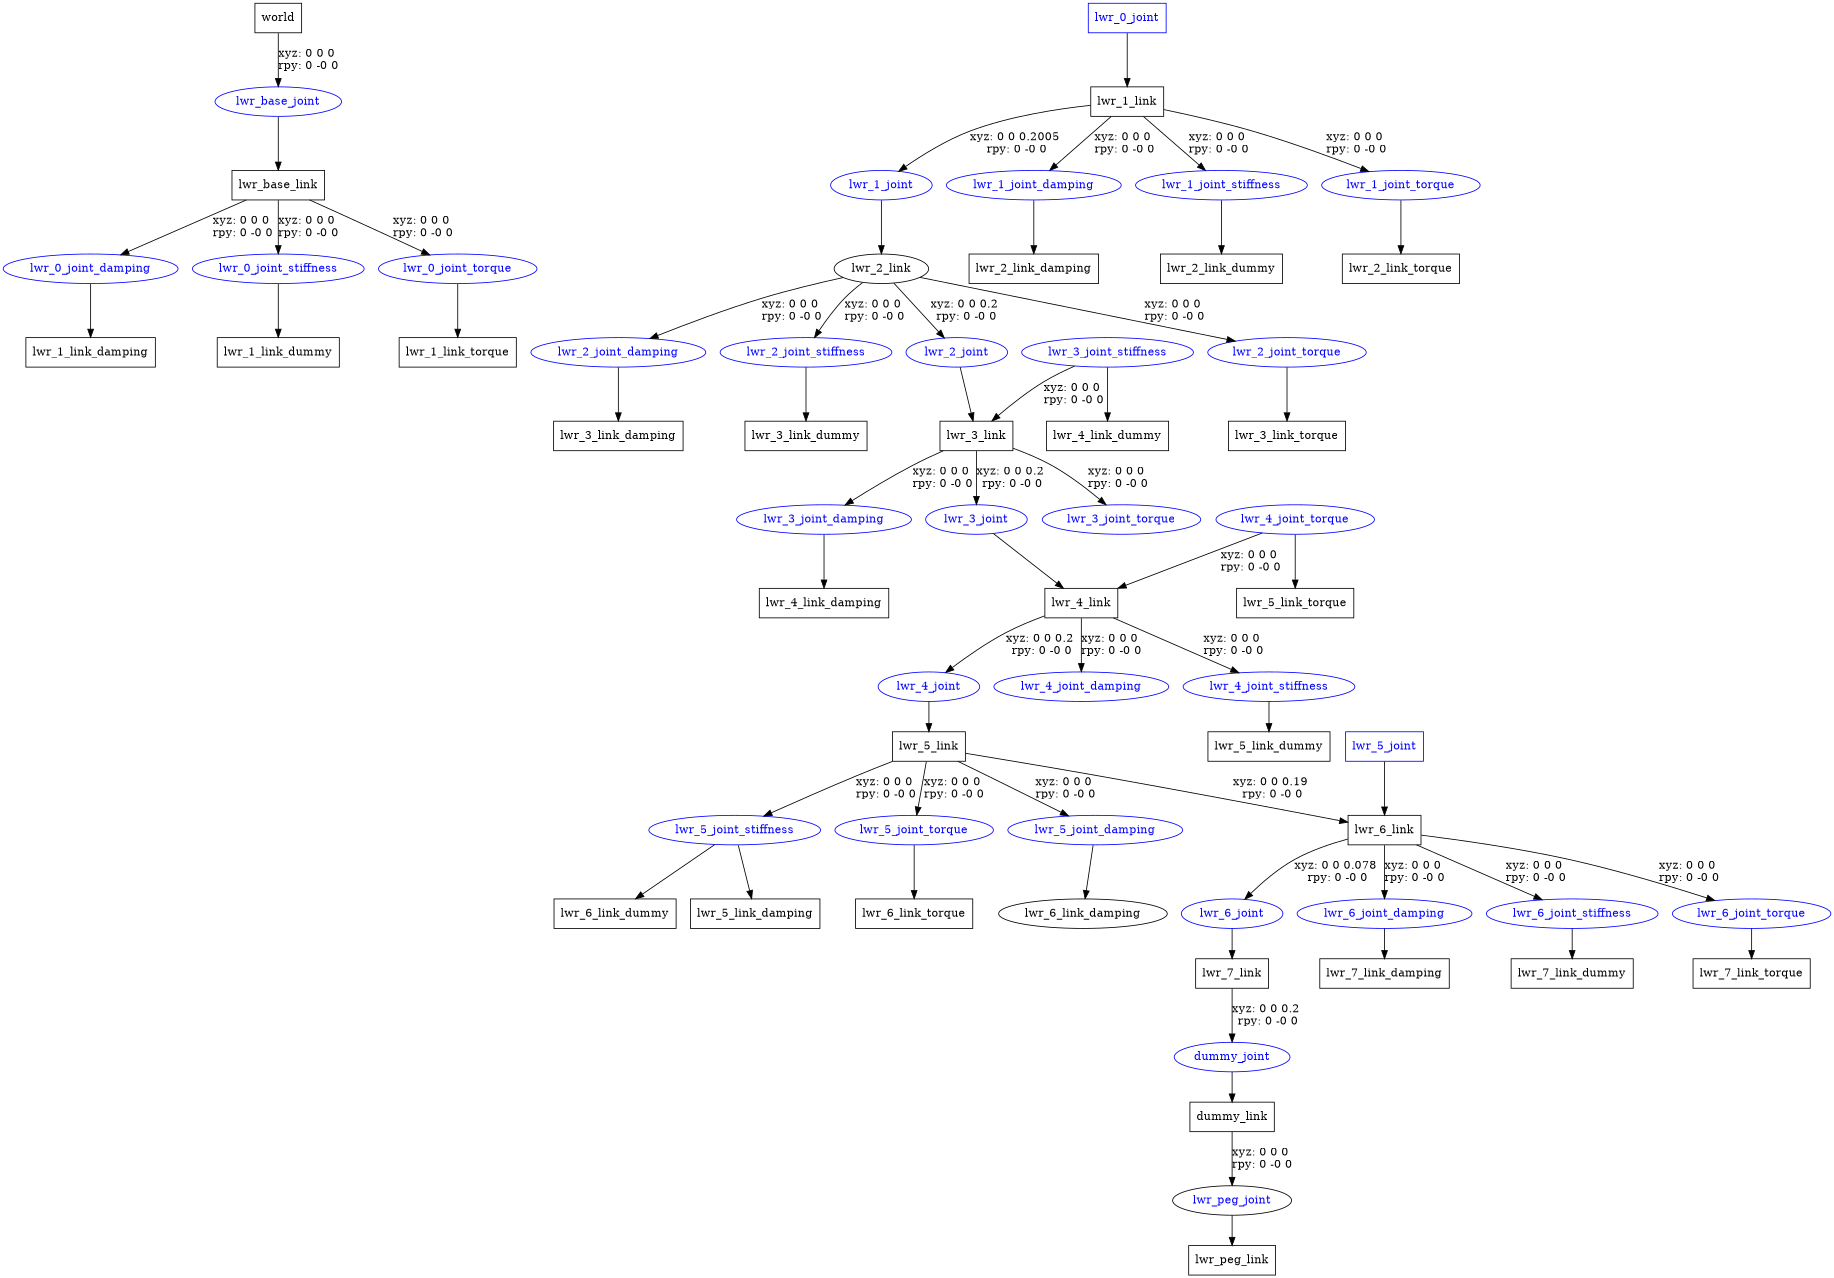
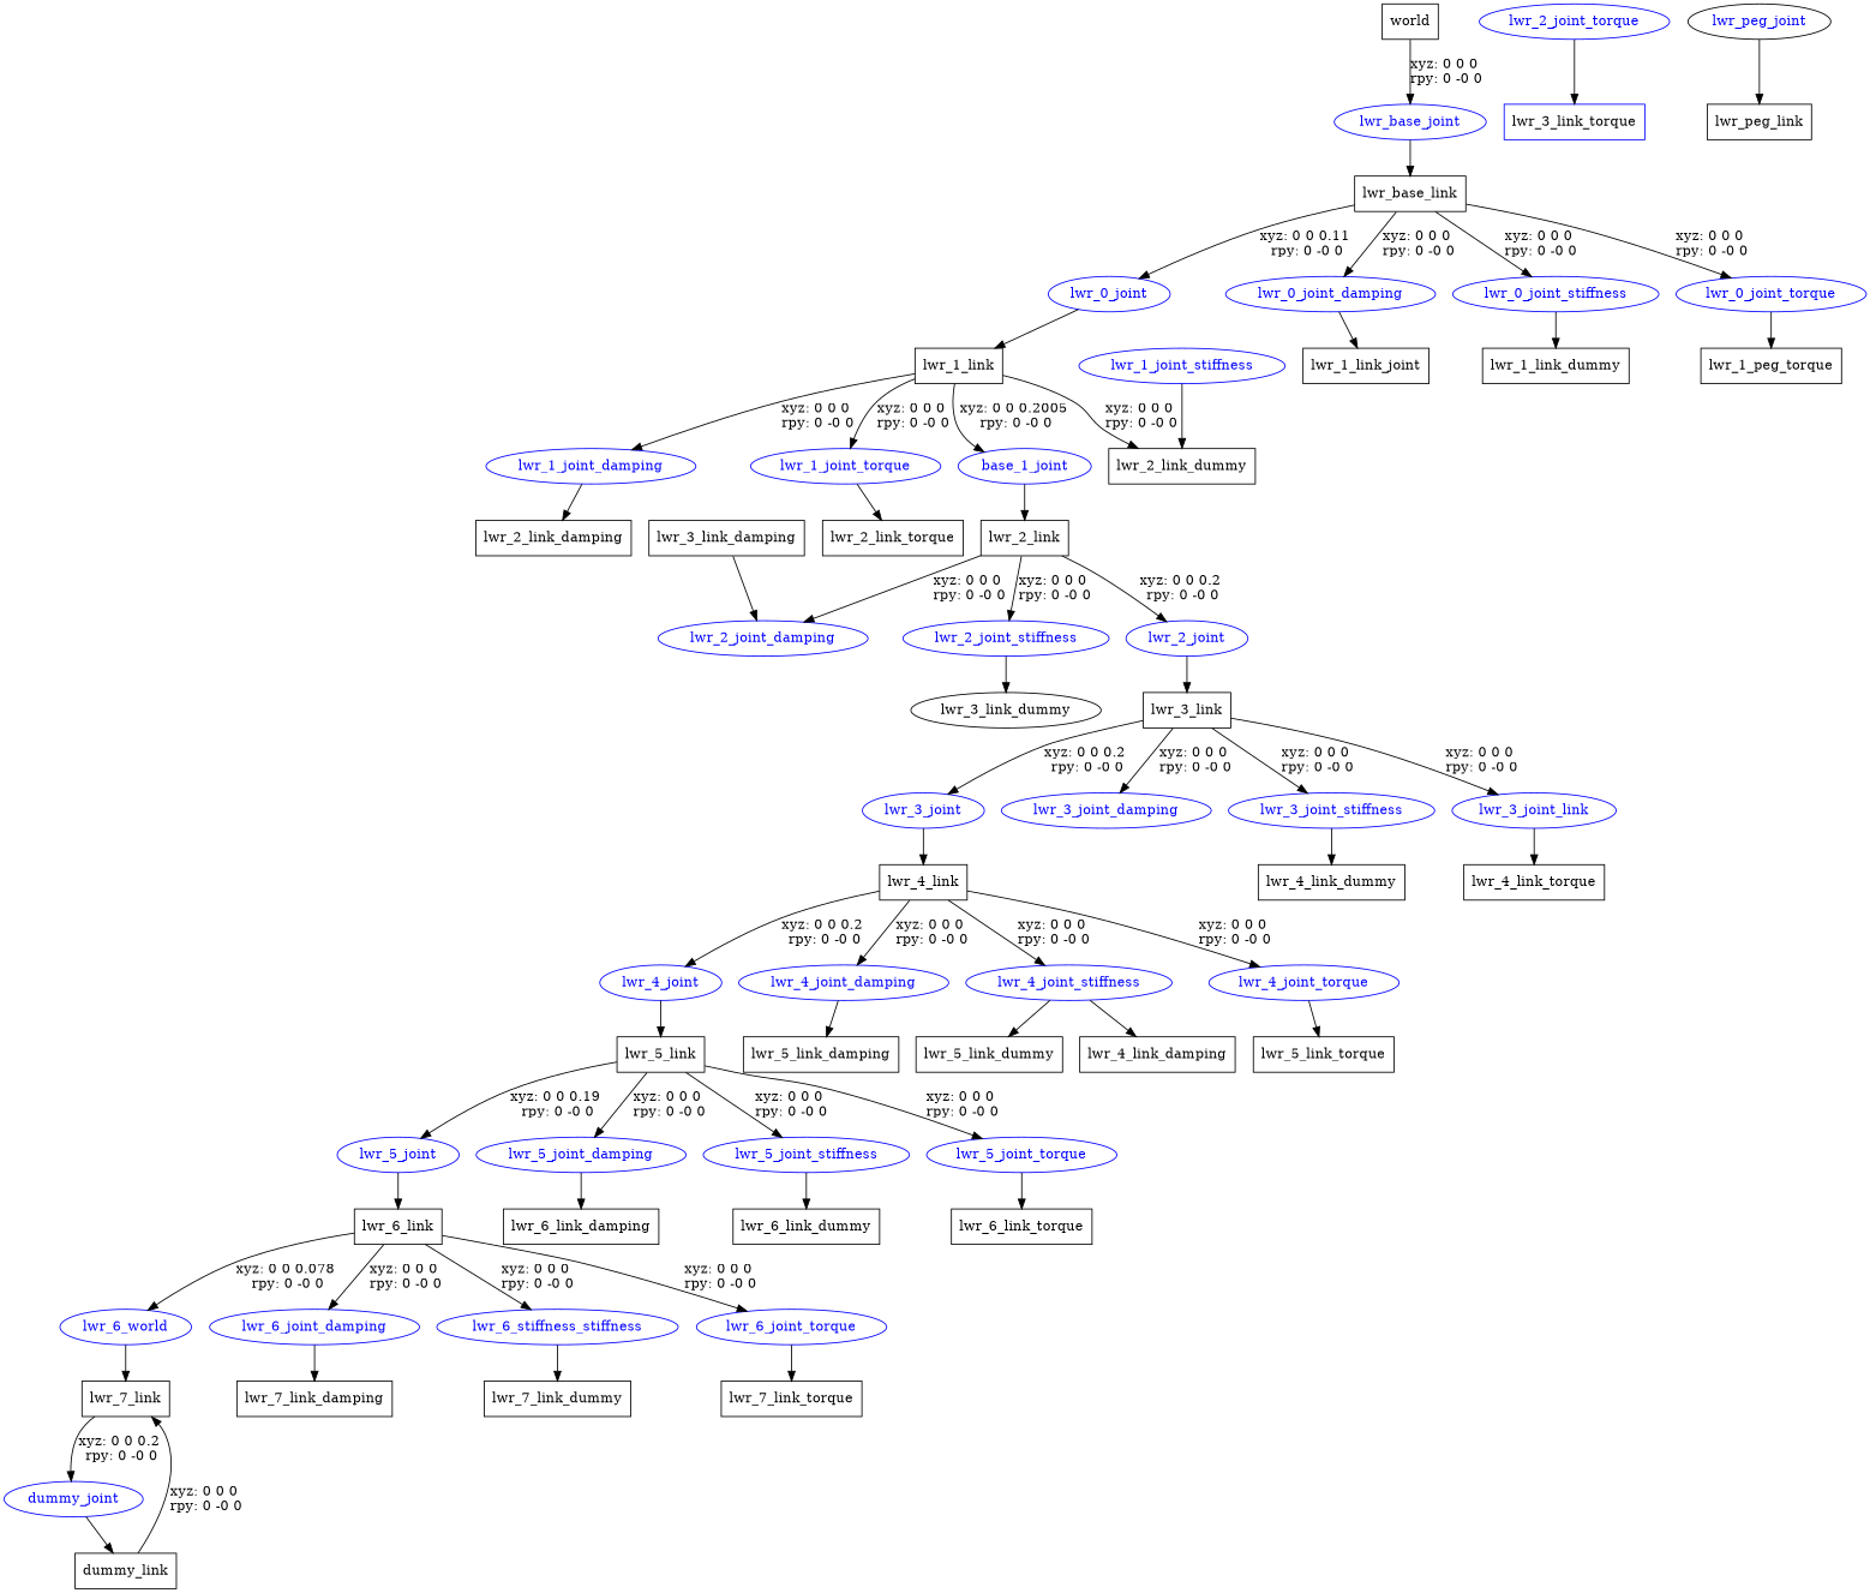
  digraph {
    node [shape=box]
    n1 [label=world]
    lwr_base_joint [color=blue fontcolor=blue shape=ellipse]
    n3 [label=lwr_base_link]
-   lwr_0_joint [color=blue fontcolor=blue]
+   lwr_0_joint [color=blue fontcolor=blue shape=ellipse]
    lwr_0_joint_damping [color=blue fontcolor=blue shape=ellipse]
    lwr_0_joint_stiffness [color=blue fontcolor=blue shape=ellipse]
    lwr_0_joint_torque [color=blue fontcolor=blue shape=ellipse]
    n8 [label=lwr_1_link]
-   n9 [label=lwr_1_link_damping]
+   n9 [label=lwr_1_link_joint]
    n10 [label=lwr_1_link_dummy]
-   n11 [label=lwr_1_link_torque]
-   lwr_1_joint [color=blue fontcolor=blue shape=ellipse]
+   n11 [label=lwr_1_peg_torque]
+   lwr_1_joint [color=blue fontcolor=blue shape=ellipse label=base_1_joint]
    lwr_1_joint_damping [color=blue fontcolor=blue shape=ellipse]
    lwr_1_joint_stiffness [color=blue fontcolor=blue shape=ellipse]
    lwr_1_joint_torque [color=blue fontcolor=blue shape=ellipse]
-   n16 [label=lwr_2_link shape=ellipse]
+   n16 [label=lwr_2_link]
    n17 [label=lwr_2_link_damping]
    n18 [label=lwr_2_link_dummy]
    n19 [label=lwr_2_link_torque]
    lwr_2_joint [color=blue fontcolor=blue shape=ellipse]
    lwr_2_joint_damping [color=blue fontcolor=blue shape=ellipse]
    lwr_2_joint_stiffness [color=blue fontcolor=blue shape=ellipse]
    lwr_2_joint_torque [color=blue fontcolor=blue shape=ellipse]
    n24 [label=lwr_3_link]
    n25 [label=lwr_3_link_damping]
-   n26 [label=lwr_3_link_dummy]
-   n27 [label=lwr_3_link_torque]
+   n26 [label=lwr_3_link_dummy shape=ellipse]
+   n27 [label=lwr_3_link_torque color=blue]
    lwr_3_joint [color=blue fontcolor=blue shape=ellipse]
    lwr_3_joint_damping [color=blue fontcolor=blue shape=ellipse]
    lwr_3_joint_stiffness [color=blue fontcolor=blue shape=ellipse]
-   lwr_3_joint_torque [color=blue fontcolor=blue shape=ellipse]
+   lwr_3_joint_torque [color=blue fontcolor=blue shape=ellipse label=lwr_3_joint_link]
    n32 [label=lwr_4_link]
    n33 [label=lwr_4_link_damping]
    n34 [label=lwr_4_link_dummy]
+   n35 [label=lwr_4_link_torque]
    lwr_4_joint [color=blue fontcolor=blue shape=ellipse]
    lwr_4_joint_damping [color=blue fontcolor=blue shape=ellipse]
    lwr_4_joint_stiffness [color=blue fontcolor=blue shape=ellipse]
    lwr_4_joint_torque [color=blue fontcolor=blue shape=ellipse]
    n40 [label=lwr_5_link]
    n41 [label=lwr_5_link_damping]
    n42 [label=lwr_5_link_dummy]
    n43 [label=lwr_5_link_torque]
-   lwr_5_joint [color=blue fontcolor=blue]
+   lwr_5_joint [color=blue fontcolor=blue shape=ellipse]
    lwr_5_joint_damping [color=blue fontcolor=blue shape=ellipse]
    lwr_5_joint_stiffness [color=blue fontcolor=blue shape=ellipse]
    lwr_5_joint_torque [color=blue fontcolor=blue shape=ellipse]
    n48 [label=lwr_6_link]
-   n49 [label=lwr_6_link_damping shape=ellipse]
+   n49 [label=lwr_6_link_damping]
    n50 [label=lwr_6_link_dummy]
    n51 [label=lwr_6_link_torque]
-   lwr_6_joint [color=blue fontcolor=blue shape=ellipse]
+   lwr_6_joint [color=blue fontcolor=blue shape=ellipse label=lwr_6_world]
    lwr_6_joint_damping [color=blue fontcolor=blue shape=ellipse]
-   lwr_6_joint_stiffness [color=blue fontcolor=blue shape=ellipse]
+   lwr_6_joint_stiffness [color=blue fontcolor=blue shape=ellipse label=lwr_6_stiffness_stiffness]
    lwr_6_joint_torque [color=blue fontcolor=blue shape=ellipse]
    n56 [label=lwr_7_link]
    n57 [label=lwr_7_link_damping]
    n58 [label=lwr_7_link_dummy]
    n59 [label=lwr_7_link_torque]
    dummy_joint [color=blue fontcolor=blue shape=ellipse]
    n61 [label=dummy_link]
    lwr_peg_joint [color=black fontcolor=blue shape=ellipse]
    n63 [label=lwr_peg_link]
    n1 -> lwr_base_joint [label="xyz: 0 0 0 \nrpy: 0 -0 0"]
    lwr_base_joint -> n3
+   n3 -> lwr_0_joint [label="xyz: 0 0 0.11 \nrpy: 0 -0 0"]
    n3 -> lwr_0_joint_damping [label="xyz: 0 0 0 \nrpy: 0 -0 0"]
    n3 -> lwr_0_joint_stiffness [label="xyz: 0 0 0 \nrpy: 0 -0 0"]
    n3 -> lwr_0_joint_torque [label="xyz: 0 0 0 \nrpy: 0 -0 0"]
    lwr_0_joint -> n8
    lwr_0_joint_damping -> n9
    lwr_0_joint_stiffness -> n10
    lwr_0_joint_torque -> n11
    n8 -> lwr_1_joint [label="xyz: 0 0 0.2005 \nrpy: 0 -0 0"]
    n8 -> lwr_1_joint_damping [label="xyz: 0 0 0 \nrpy: 0 -0 0"]
-   n8 -> lwr_1_joint_stiffness [label="xyz: 0 0 0 \nrpy: 0 -0 0"]
+   n8 -> n18 [label="xyz: 0 0 0 \nrpy: 0 -0 0"]
    n8 -> lwr_1_joint_torque [label="xyz: 0 0 0 \nrpy: 0 -0 0"]
    lwr_1_joint -> n16
    lwr_1_joint_damping -> n17
    lwr_1_joint_stiffness -> n18
    lwr_1_joint_torque -> n19
    n16 -> lwr_2_joint [label="xyz: 0 0 0.2 \nrpy: 0 -0 0"]
    n16 -> lwr_2_joint_damping [label="xyz: 0 0 0 \nrpy: 0 -0 0"]
    n16 -> lwr_2_joint_stiffness [label="xyz: 0 0 0 \nrpy: 0 -0 0"]
-   n16 -> lwr_2_joint_torque [label="xyz: 0 0 0 \nrpy: 0 -0 0"]
    lwr_2_joint -> n24
-   lwr_2_joint_damping -> n25
+   n25 -> lwr_2_joint_damping
    lwr_2_joint_stiffness -> n26
    lwr_2_joint_torque -> n27
    n24 -> lwr_3_joint [label="xyz: 0 0 0.2 \nrpy: 0 -0 0"]
    n24 -> lwr_3_joint_damping [label="xyz: 0 0 0 \nrpy: 0 -0 0"]
-   lwr_3_joint_stiffness -> n24 [label="xyz: 0 0 0 \nrpy: 0 -0 0"]
+   n24 -> lwr_3_joint_stiffness [label="xyz: 0 0 0 \nrpy: 0 -0 0"]
    n24 -> lwr_3_joint_torque [label="xyz: 0 0 0 \nrpy: 0 -0 0"]
    lwr_3_joint -> n32
-   lwr_3_joint_damping -> n33
+   lwr_4_joint_stiffness -> n33
    lwr_3_joint_stiffness -> n34
+   lwr_3_joint_torque -> n35
    n32 -> lwr_4_joint [label="xyz: 0 0 0.2 \nrpy: 0 -0 0"]
    n32 -> lwr_4_joint_damping [label="xyz: 0 0 0 \nrpy: 0 -0 0"]
    n32 -> lwr_4_joint_stiffness [label="xyz: 0 0 0 \nrpy: 0 -0 0"]
-   lwr_4_joint_torque -> n32 [label="xyz: 0 0 0 \nrpy: 0 -0 0"]
+   n32 -> lwr_4_joint_torque [label="xyz: 0 0 0 \nrpy: 0 -0 0"]
    lwr_4_joint -> n40
-   lwr_5_joint_stiffness -> n41
+   lwr_4_joint_damping -> n41
    lwr_4_joint_stiffness -> n42
    lwr_4_joint_torque -> n43
-   n40 -> n48 [label="xyz: 0 0 0.19 \nrpy: 0 -0 0"]
+   n40 -> lwr_5_joint [label="xyz: 0 0 0.19 \nrpy: 0 -0 0"]
    n40 -> lwr_5_joint_damping [label="xyz: 0 0 0 \nrpy: 0 -0 0"]
    n40 -> lwr_5_joint_stiffness [label="xyz: 0 0 0 \nrpy: 0 -0 0"]
    n40 -> lwr_5_joint_torque [label="xyz: 0 0 0 \nrpy: 0 -0 0"]
    lwr_5_joint -> n48
    lwr_5_joint_damping -> n49
    lwr_5_joint_stiffness -> n50
    lwr_5_joint_torque -> n51
    n48 -> lwr_6_joint [label="xyz: 0 0 0.078 \nrpy: 0 -0 0"]
    n48 -> lwr_6_joint_damping [label="xyz: 0 0 0 \nrpy: 0 -0 0"]
    n48 -> lwr_6_joint_stiffness [label="xyz: 0 0 0 \nrpy: 0 -0 0"]
    n48 -> lwr_6_joint_torque [label="xyz: 0 0 0 \nrpy: 0 -0 0"]
    lwr_6_joint -> n56
    lwr_6_joint_damping -> n57
    lwr_6_joint_stiffness -> n58
    lwr_6_joint_torque -> n59
    n56 -> dummy_joint [label="xyz: 0 0 0.2 \nrpy: 0 -0 0"]
    dummy_joint -> n61
-   n61 -> lwr_peg_joint [label="xyz: 0 0 0 \nrpy: 0 -0 0"]
+   n61 -> n56 [label="xyz: 0 0 0 \nrpy: 0 -0 0"]
    lwr_peg_joint -> n63
  }
